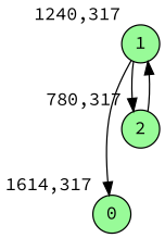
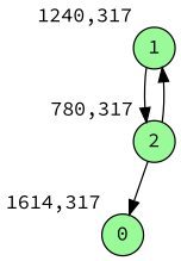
  digraph {
    bgcolor=white
    fontname="Source Code Pro"
    node [fillcolor=palegreen fixedsize=true fontname="Source Code Pro" shape=circle style=filled]
    edge [fontname="Source Code Pro"]
    0 [height=0.3 width=0.4 xlabel="1614,317"]
    1 [height=0.3 width=0.4 xlabel="1240,317"]
    2 [height=0.3 width=0.4 xlabel="780,317"]
-   1 -> 0
+   2 -> 0
    1 -> 2
    2 -> 1
  }
